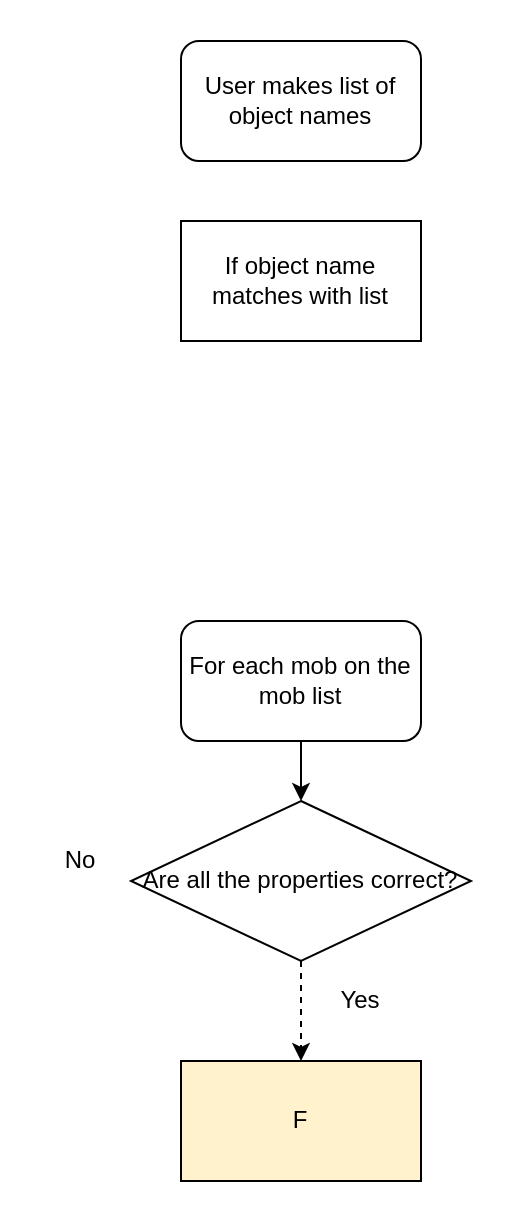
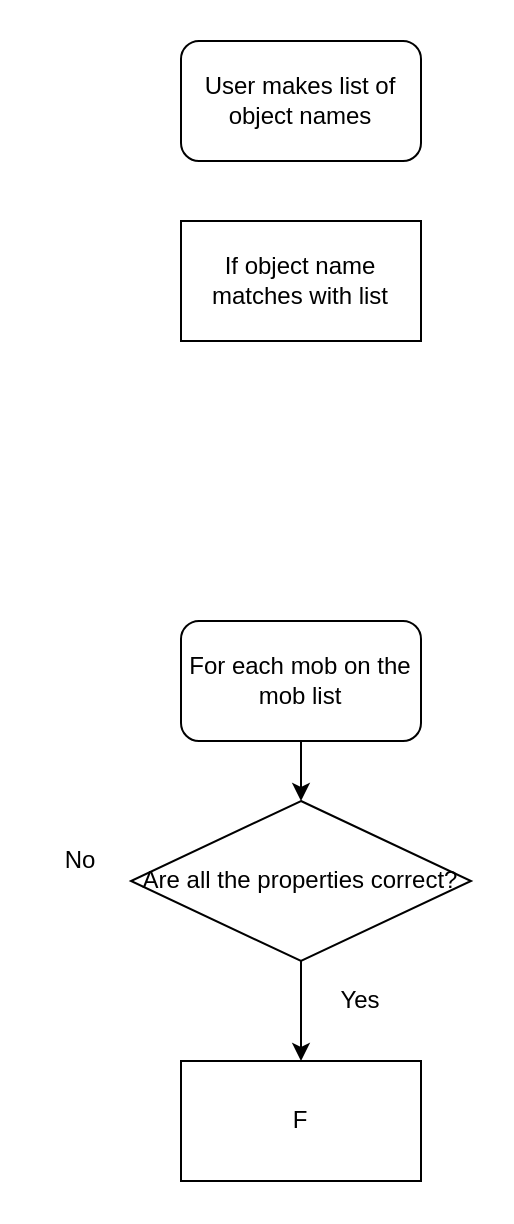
  <mxCell id="0" />
  <mxCell id="1" parent="0" />
  <mxCell id="2" style="edgeStyle=orthogonalEdgeStyle;rounded=0;orthogonalLoop=1;jettySize=auto;html=1;" parent="1" source="3" target="5" edge="1"><mxGeometry relative="1" as="geometry" /></mxCell>
  <mxCell id="3" value="For each mob on the mob list" style="rounded=1;whiteSpace=wrap;html=1;" parent="1" vertex="1"><mxGeometry x="90" y="310" width="120" height="60" as="geometry" /></mxCell>
- <mxCell id="4" style="edgeStyle=orthogonalEdgeStyle;rounded=0;orthogonalLoop=1;jettySize=auto;html=1;entryX=0.5;entryY=0;entryDx=0;entryDy=0;dashed=1;" parent="1" source="5" target="6" edge="1"><mxGeometry relative="1" as="geometry" /></mxCell>
+ <mxCell id="4" style="edgeStyle=orthogonalEdgeStyle;rounded=0;orthogonalLoop=1;jettySize=auto;html=1;entryX=0.5;entryY=0;entryDx=0;entryDy=0;" parent="1" source="5" target="6" edge="1"><mxGeometry relative="1" as="geometry" /></mxCell>
  <mxCell id="5" value="Are all the properties correct?" style="rhombus;whiteSpace=wrap;html=1;" parent="1" vertex="1"><mxGeometry x="65" y="400" width="170" height="80" as="geometry" /></mxCell>
- <mxCell id="6" value="F" style="rounded=0;whiteSpace=wrap;html=1;fillColor=#fff2cc;" parent="1" vertex="1"><mxGeometry x="90" y="530" width="120" height="60" as="geometry" /></mxCell>
+ <mxCell id="6" value="F" style="rounded=0;whiteSpace=wrap;html=1;" parent="1" vertex="1"><mxGeometry x="90" y="530" width="120" height="60" as="geometry" /></mxCell>
  <mxCell id="7" value="No" style="text;html=1;strokeColor=none;fillColor=none;align=center;verticalAlign=middle;whiteSpace=wrap;rounded=0;" parent="1" vertex="1"><mxGeometry x="20" y="420" width="40" height="20" as="geometry" /></mxCell>
  <mxCell id="8" value="Yes" style="text;html=1;strokeColor=none;fillColor=none;align=center;verticalAlign=middle;whiteSpace=wrap;rounded=0;" parent="1" vertex="1"><mxGeometry x="160" y="490" width="40" height="20" as="geometry" /></mxCell>
  <mxCell id="9" value="User makes list of object names" style="rounded=1;whiteSpace=wrap;html=1;" parent="1" vertex="1"><mxGeometry x="90" y="20" width="120" height="60" as="geometry" /></mxCell>
  <mxCell id="10" value="If object name matches with list" style="rounded=0;whiteSpace=wrap;html=1;" parent="1" vertex="1"><mxGeometry x="90" y="110" width="120" height="60" as="geometry" /></mxCell>
